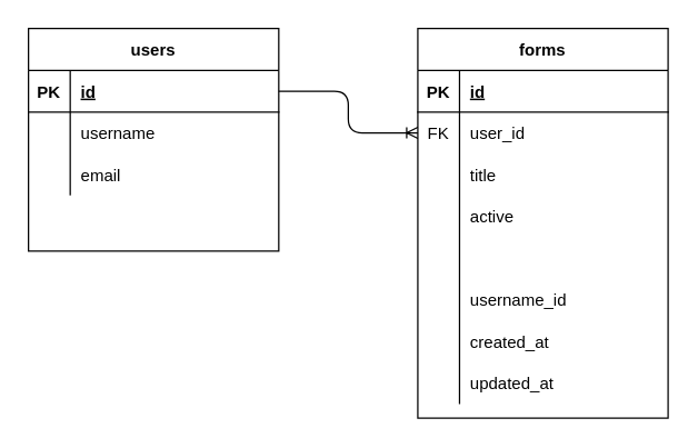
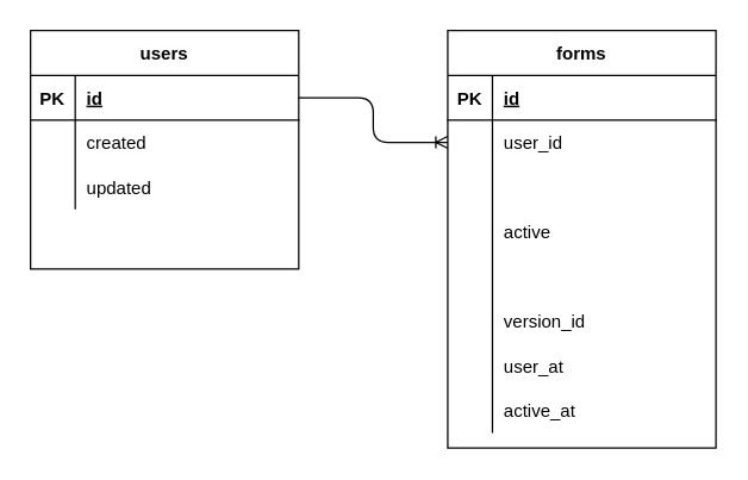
  <mxCell id="0" />
  <mxCell id="1" parent="0" />
  <mxCell id="2" value="users" style="shape=table;startSize=30;container=1;collapsible=1;childLayout=tableLayout;fixedRows=1;rowLines=0;fontStyle=1;align=center;resizeLast=1;" vertex="1" parent="1"><mxGeometry x="20" y="20" width="180" height="160" as="geometry" /></mxCell>
  <mxCell id="3" value="" style="shape=partialRectangle;collapsible=0;dropTarget=0;pointerEvents=0;fillColor=none;top=0;left=0;bottom=1;right=0;points=[[0,0.5],[1,0.5]];portConstraint=eastwest;" vertex="1" parent="2"><mxGeometry y="30" width="180" height="30" as="geometry" /></mxCell>
  <mxCell id="4" value="PK" style="shape=partialRectangle;connectable=0;fillColor=none;top=0;left=0;bottom=0;right=0;fontStyle=1;overflow=hidden;" vertex="1" parent="3"><mxGeometry width="30" height="30" as="geometry" /></mxCell>
  <mxCell id="5" value="id" style="shape=partialRectangle;connectable=0;fillColor=none;top=0;left=0;bottom=0;right=0;align=left;spacingLeft=6;fontStyle=5;overflow=hidden;" vertex="1" parent="3"><mxGeometry x="30" width="150" height="30" as="geometry" /></mxCell>
  <mxCell id="6" value="" style="shape=partialRectangle;collapsible=0;dropTarget=0;pointerEvents=0;fillColor=none;top=0;left=0;bottom=0;right=0;points=[[0,0.5],[1,0.5]];portConstraint=eastwest;" vertex="1" parent="2"><mxGeometry y="60" width="180" height="30" as="geometry" /></mxCell>
  <mxCell id="7" value="" style="shape=partialRectangle;connectable=0;fillColor=none;top=0;left=0;bottom=0;right=0;editable=1;overflow=hidden;" vertex="1" parent="6"><mxGeometry width="30" height="30" as="geometry" /></mxCell>
- <mxCell id="8" value="username" style="shape=partialRectangle;connectable=0;fillColor=none;top=0;left=0;bottom=0;right=0;align=left;spacingLeft=6;overflow=hidden;" vertex="1" parent="6"><mxGeometry x="30" width="150" height="30" as="geometry" /></mxCell>
+ <mxCell id="8" value="created" style="shape=partialRectangle;connectable=0;fillColor=none;top=0;left=0;bottom=0;right=0;align=left;spacingLeft=6;overflow=hidden;" vertex="1" parent="6"><mxGeometry x="30" width="150" height="30" as="geometry" /></mxCell>
  <mxCell id="9" value="" style="shape=partialRectangle;collapsible=0;dropTarget=0;pointerEvents=0;fillColor=none;top=0;left=0;bottom=0;right=0;points=[[0,0.5],[1,0.5]];portConstraint=eastwest;" vertex="1" parent="2"><mxGeometry y="90" width="180" height="30" as="geometry" /></mxCell>
  <mxCell id="10" value="" style="shape=partialRectangle;connectable=0;fillColor=none;top=0;left=0;bottom=0;right=0;editable=1;overflow=hidden;" vertex="1" parent="9"><mxGeometry width="30" height="30" as="geometry" /></mxCell>
- <mxCell id="11" value="email" style="shape=partialRectangle;connectable=0;fillColor=none;top=0;left=0;bottom=0;right=0;align=left;spacingLeft=6;overflow=hidden;" vertex="1" parent="9"><mxGeometry x="30" width="150" height="30" as="geometry" /></mxCell>
+ <mxCell id="11" value="updated" style="shape=partialRectangle;connectable=0;fillColor=none;top=0;left=0;bottom=0;right=0;align=left;spacingLeft=6;overflow=hidden;" vertex="1" parent="9"><mxGeometry x="30" width="150" height="30" as="geometry" /></mxCell>
  <mxCell id="12" value="" style="shape=partialRectangle;collapsible=0;dropTarget=0;pointerEvents=0;fillColor=none;top=0;left=0;bottom=0;right=0;points=[[0,0.5],[1,0.5]];portConstraint=eastwest;" vertex="1" parent="2"><mxGeometry y="120" width="180" height="30" as="geometry" /></mxCell>
  <mxCell id="13" value="" style="shape=partialRectangle;connectable=0;fillColor=none;top=0;left=0;bottom=0;right=0;editable=1;overflow=hidden;" vertex="1" parent="12"><mxGeometry width="30" height="30" as="geometry" /></mxCell>
  <mxCell id="14" value="forms" style="shape=table;startSize=30;container=1;collapsible=1;childLayout=tableLayout;fixedRows=1;rowLines=0;fontStyle=1;align=center;resizeLast=1;" vertex="1" parent="1"><mxGeometry x="300" y="20" width="180" height="280" as="geometry" /></mxCell>
  <mxCell id="15" value="" style="shape=partialRectangle;collapsible=0;dropTarget=0;pointerEvents=0;fillColor=none;top=0;left=0;bottom=1;right=0;points=[[0,0.5],[1,0.5]];portConstraint=eastwest;" vertex="1" parent="14"><mxGeometry y="30" width="180" height="30" as="geometry" /></mxCell>
  <mxCell id="16" value="PK" style="shape=partialRectangle;connectable=0;fillColor=none;top=0;left=0;bottom=0;right=0;fontStyle=1;overflow=hidden;" vertex="1" parent="15"><mxGeometry width="30" height="30" as="geometry" /></mxCell>
  <mxCell id="17" value="id" style="shape=partialRectangle;connectable=0;fillColor=none;top=0;left=0;bottom=0;right=0;align=left;spacingLeft=6;fontStyle=5;overflow=hidden;" vertex="1" parent="15"><mxGeometry x="30" width="150" height="30" as="geometry" /></mxCell>
  <mxCell id="18" value="" style="shape=partialRectangle;collapsible=0;dropTarget=0;pointerEvents=0;fillColor=none;top=0;left=0;bottom=0;right=0;points=[[0,0.5],[1,0.5]];portConstraint=eastwest;" vertex="1" parent="14"><mxGeometry y="60" width="180" height="30" as="geometry" /></mxCell>
- <mxCell id="19" value="FK" style="shape=partialRectangle;connectable=0;fillColor=none;top=0;left=0;bottom=0;right=0;editable=1;overflow=hidden;" vertex="1" parent="18"><mxGeometry width="30" height="30" as="geometry" /></mxCell>
  <mxCell id="20" value="user_id" style="shape=partialRectangle;connectable=0;fillColor=none;top=0;left=0;bottom=0;right=0;align=left;spacingLeft=6;overflow=hidden;" vertex="1" parent="18"><mxGeometry x="30" width="150" height="30" as="geometry" /></mxCell>
  <mxCell id="21" value="" style="shape=partialRectangle;collapsible=0;dropTarget=0;pointerEvents=0;fillColor=none;top=0;left=0;bottom=0;right=0;points=[[0,0.5],[1,0.5]];portConstraint=eastwest;" vertex="1" parent="14"><mxGeometry y="90" width="180" height="30" as="geometry" /></mxCell>
  <mxCell id="22" value="" style="shape=partialRectangle;connectable=0;fillColor=none;top=0;left=0;bottom=0;right=0;editable=1;overflow=hidden;" vertex="1" parent="21"><mxGeometry width="30" height="30" as="geometry" /></mxCell>
- <mxCell id="23" value="title" style="shape=partialRectangle;connectable=0;fillColor=none;top=0;left=0;bottom=0;right=0;align=left;spacingLeft=6;overflow=hidden;" vertex="1" parent="21"><mxGeometry x="30" width="150" height="30" as="geometry" /></mxCell>
  <mxCell id="24" value="" style="shape=partialRectangle;collapsible=0;dropTarget=0;pointerEvents=0;fillColor=none;top=0;left=0;bottom=0;right=0;points=[[0,0.5],[1,0.5]];portConstraint=eastwest;" vertex="1" parent="14"><mxGeometry y="120" width="180" height="30" as="geometry" /></mxCell>
  <mxCell id="25" value="" style="shape=partialRectangle;connectable=0;fillColor=none;top=0;left=0;bottom=0;right=0;editable=1;overflow=hidden;" vertex="1" parent="24"><mxGeometry width="30" height="30" as="geometry" /></mxCell>
  <mxCell id="26" value="active" style="shape=partialRectangle;connectable=0;fillColor=none;top=0;left=0;bottom=0;right=0;align=left;spacingLeft=6;overflow=hidden;" vertex="1" parent="24"><mxGeometry x="30" width="150" height="30" as="geometry" /></mxCell>
  <mxCell id="27" value="" style="shape=partialRectangle;collapsible=0;dropTarget=0;pointerEvents=0;fillColor=none;top=0;left=0;bottom=0;right=0;points=[[0,0.5],[1,0.5]];portConstraint=eastwest;" vertex="1" parent="14"><mxGeometry y="150" width="180" height="30" as="geometry" /></mxCell>
  <mxCell id="28" value="" style="shape=partialRectangle;connectable=0;fillColor=none;top=0;left=0;bottom=0;right=0;editable=1;overflow=hidden;" vertex="1" parent="27"><mxGeometry width="30" height="30" as="geometry" /></mxCell>
  <mxCell id="29" value="" style="shape=partialRectangle;collapsible=0;dropTarget=0;pointerEvents=0;fillColor=none;top=0;left=0;bottom=0;right=0;points=[[0,0.5],[1,0.5]];portConstraint=eastwest;" vertex="1" parent="14"><mxGeometry y="180" width="180" height="30" as="geometry" /></mxCell>
  <mxCell id="30" value="" style="shape=partialRectangle;connectable=0;fillColor=none;top=0;left=0;bottom=0;right=0;editable=1;overflow=hidden;" vertex="1" parent="29"><mxGeometry width="30" height="30" as="geometry" /></mxCell>
- <mxCell id="31" value="username_id" style="shape=partialRectangle;connectable=0;fillColor=none;top=0;left=0;bottom=0;right=0;align=left;spacingLeft=6;overflow=hidden;" vertex="1" parent="29"><mxGeometry x="30" width="150" height="30" as="geometry" /></mxCell>
+ <mxCell id="31" value="version_id" style="shape=partialRectangle;connectable=0;fillColor=none;top=0;left=0;bottom=0;right=0;align=left;spacingLeft=6;overflow=hidden;" vertex="1" parent="29"><mxGeometry x="30" width="150" height="30" as="geometry" /></mxCell>
  <mxCell id="32" value="" style="shape=partialRectangle;collapsible=0;dropTarget=0;pointerEvents=0;fillColor=none;top=0;left=0;bottom=0;right=0;points=[[0,0.5],[1,0.5]];portConstraint=eastwest;" vertex="1" parent="14"><mxGeometry y="210" width="180" height="30" as="geometry" /></mxCell>
  <mxCell id="33" value="" style="shape=partialRectangle;connectable=0;fillColor=none;top=0;left=0;bottom=0;right=0;editable=1;overflow=hidden;" vertex="1" parent="32"><mxGeometry width="30" height="30" as="geometry" /></mxCell>
- <mxCell id="34" value="created_at" style="shape=partialRectangle;connectable=0;fillColor=none;top=0;left=0;bottom=0;right=0;align=left;spacingLeft=6;overflow=hidden;" vertex="1" parent="32"><mxGeometry x="30" width="150" height="30" as="geometry" /></mxCell>
+ <mxCell id="34" value="user_at" style="shape=partialRectangle;connectable=0;fillColor=none;top=0;left=0;bottom=0;right=0;align=left;spacingLeft=6;overflow=hidden;" vertex="1" parent="32"><mxGeometry x="30" width="150" height="30" as="geometry" /></mxCell>
  <mxCell id="35" value="" style="shape=partialRectangle;collapsible=0;dropTarget=0;pointerEvents=0;fillColor=none;top=0;left=0;bottom=0;right=0;points=[[0,0.5],[1,0.5]];portConstraint=eastwest;" vertex="1" parent="14"><mxGeometry y="240" width="180" height="30" as="geometry" /></mxCell>
  <mxCell id="36" value="" style="shape=partialRectangle;connectable=0;fillColor=none;top=0;left=0;bottom=0;right=0;editable=1;overflow=hidden;" vertex="1" parent="35"><mxGeometry width="30" height="30" as="geometry" /></mxCell>
- <mxCell id="37" value="updated_at" style="shape=partialRectangle;connectable=0;fillColor=none;top=0;left=0;bottom=0;right=0;align=left;spacingLeft=6;overflow=hidden;" vertex="1" parent="35"><mxGeometry x="30" width="150" height="30" as="geometry" /></mxCell>
+ <mxCell id="37" value="active_at" style="shape=partialRectangle;connectable=0;fillColor=none;top=0;left=0;bottom=0;right=0;align=left;spacingLeft=6;overflow=hidden;" vertex="1" parent="35"><mxGeometry x="30" width="150" height="30" as="geometry" /></mxCell>
  <mxCell id="38" value="" style="edgeStyle=elbowEdgeStyle;fontSize=12;html=1;endArrow=ERoneToMany;exitX=1;exitY=0.5;exitDx=0;exitDy=0;entryX=0;entryY=0.5;entryDx=0;entryDy=0;" edge="1" parent="1" source="3" target="18"><mxGeometry width="100" height="100" relative="1" as="geometry"><mxPoint x="180" y="270" as="sourcePoint" /><mxPoint x="280" y="170" as="targetPoint" /></mxGeometry></mxCell>
